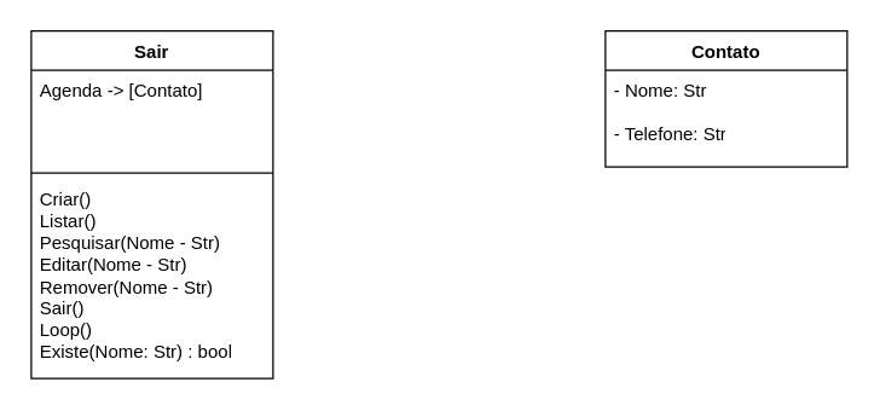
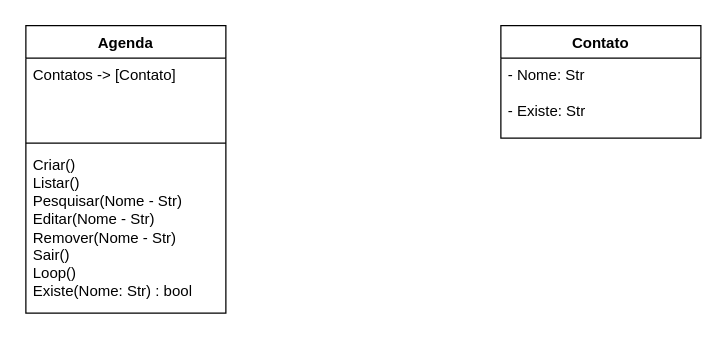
  <mxCell id="0" />
  <mxCell id="1" parent="0" />
  <mxCell id="2" value="Contato" style="swimlane;fontStyle=1;align=center;verticalAlign=top;childLayout=stackLayout;horizontal=1;startSize=26;horizontalStack=0;resizeParent=1;resizeParentMax=0;resizeLast=0;collapsible=1;marginBottom=0;whiteSpace=wrap;html=1;" vertex="1" parent="1"><mxGeometry x="400" y="20" width="160" height="90" as="geometry" /></mxCell>
- <mxCell id="3" value="&lt;div&gt;- Nome: Str &lt;br&gt;&lt;/div&gt;&lt;div&gt;&lt;br&gt;&lt;/div&gt;- Telefone: Str" style="text;strokeColor=none;fillColor=none;align=left;verticalAlign=top;spacingLeft=4;spacingRight=4;overflow=hidden;rotatable=0;points=[[0,0.5],[1,0.5]];portConstraint=eastwest;whiteSpace=wrap;html=1;" vertex="1" parent="2"><mxGeometry y="26" width="160" height="64" as="geometry" /></mxCell>
- <mxCell id="4" value="Sair" style="swimlane;fontStyle=1;align=center;verticalAlign=top;childLayout=stackLayout;horizontal=1;startSize=26;horizontalStack=0;resizeParent=1;resizeParentMax=0;resizeLast=0;collapsible=1;marginBottom=0;whiteSpace=wrap;html=1;" vertex="1" parent="1"><mxGeometry x="20" y="20" width="160" height="230" as="geometry" /></mxCell>
- <mxCell id="5" value="Agenda -&amp;gt; [Contato]" style="text;strokeColor=none;fillColor=none;align=left;verticalAlign=top;spacingLeft=4;spacingRight=4;overflow=hidden;rotatable=0;points=[[0,0.5],[1,0.5]];portConstraint=eastwest;whiteSpace=wrap;html=1;" vertex="1" parent="4"><mxGeometry y="26" width="160" height="64" as="geometry" /></mxCell>
+ <mxCell id="3" value="&lt;div&gt;- Nome: Str &lt;br&gt;&lt;/div&gt;&lt;div&gt;&lt;br&gt;&lt;/div&gt;- Existe: Str" style="text;strokeColor=none;fillColor=none;align=left;verticalAlign=top;spacingLeft=4;spacingRight=4;overflow=hidden;rotatable=0;points=[[0,0.5],[1,0.5]];portConstraint=eastwest;whiteSpace=wrap;html=1;" vertex="1" parent="2"><mxGeometry y="26" width="160" height="64" as="geometry" /></mxCell>
+ <mxCell id="4" value="Agenda" style="swimlane;fontStyle=1;align=center;verticalAlign=top;childLayout=stackLayout;horizontal=1;startSize=26;horizontalStack=0;resizeParent=1;resizeParentMax=0;resizeLast=0;collapsible=1;marginBottom=0;whiteSpace=wrap;html=1;" vertex="1" parent="1"><mxGeometry x="20" y="20" width="160" height="230" as="geometry" /></mxCell>
+ <mxCell id="5" value="Contatos -&amp;gt; [Contato]" style="text;strokeColor=none;fillColor=none;align=left;verticalAlign=top;spacingLeft=4;spacingRight=4;overflow=hidden;rotatable=0;points=[[0,0.5],[1,0.5]];portConstraint=eastwest;whiteSpace=wrap;html=1;" vertex="1" parent="4"><mxGeometry y="26" width="160" height="64" as="geometry" /></mxCell>
  <mxCell id="6" value="" style="line;strokeWidth=1;fillColor=none;align=left;verticalAlign=middle;spacingTop=-1;spacingLeft=3;spacingRight=3;rotatable=0;labelPosition=right;points=[];portConstraint=eastwest;strokeColor=inherit;" vertex="1" parent="4"><mxGeometry y="90" width="160" height="8" as="geometry" /></mxCell>
  <mxCell id="7" value="&lt;div&gt;Criar()&lt;/div&gt;&lt;div&gt;Listar()&lt;/div&gt;&lt;div&gt;Pesquisar(Nome - Str)&lt;/div&gt;&lt;div&gt;Editar(Nome - Str)&lt;/div&gt;&lt;div&gt;Remover(Nome - Str)&lt;/div&gt;&lt;div&gt;Sair()&lt;/div&gt;&lt;div&gt;Loop()&lt;/div&gt;&lt;div&gt;Existe(Nome: Str) : bool&lt;/div&gt;" style="text;strokeColor=none;fillColor=none;align=left;verticalAlign=top;spacingLeft=4;spacingRight=4;overflow=hidden;rotatable=0;points=[[0,0.5],[1,0.5]];portConstraint=eastwest;whiteSpace=wrap;html=1;" vertex="1" parent="4"><mxGeometry y="98" width="160" height="132" as="geometry" /></mxCell>
